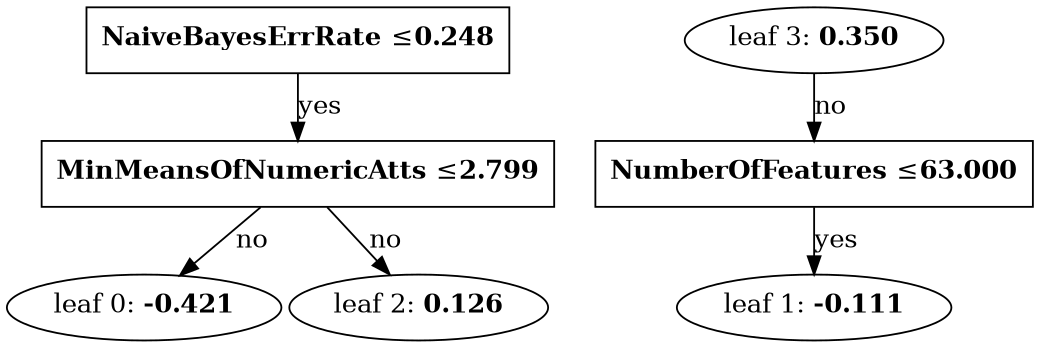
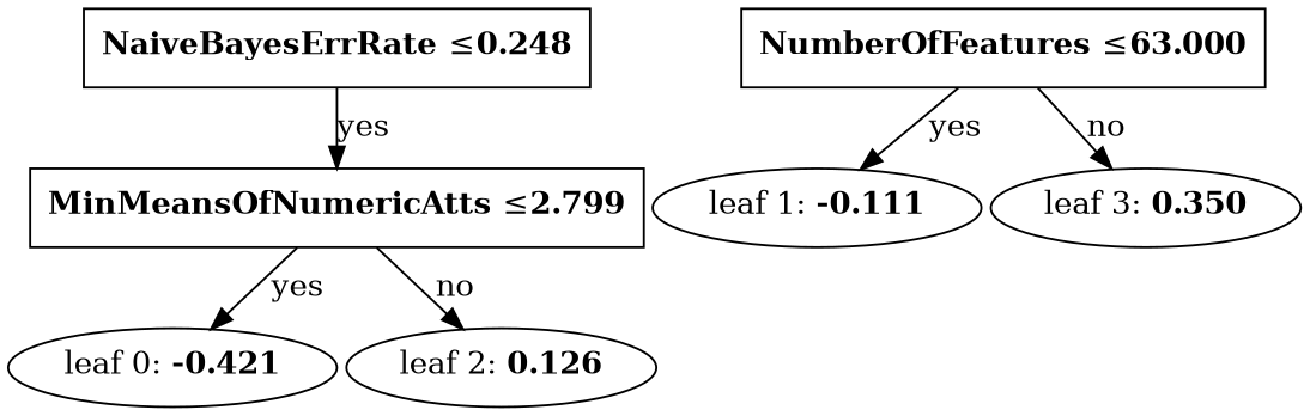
  digraph {
    fontname="DejaVu Serif"
    nodesep=0.05
    rankdir=TB
    ranksep=0.3
    node [fontname="DejaVu Serif"]
    edge [fontname="DejaVu Serif"]
    n1 [fillcolor=white label=<<B>NaiveBayesErrRate</B> &#8804;<B>0.248</B>> shape=rectangle]
    n2 [fillcolor=white label=<<B>MinMeansOfNumericAtts</B> &#8804;<B>2.799</B>> shape=rectangle]
    n3 [label=<leaf 0: <B>-0.421</B>>]
    n4 [label=<leaf 2: <B>0.126</B>>]
    n5 [fillcolor=white label=<<B>NumberOfFeatures</B> &#8804;<B>63.000</B>> shape=rectangle]
    n6 [label=<leaf 1: <B>-0.111</B>>]
    n7 [label=<leaf 3: <B>0.350</B>>]
    n1 -> n2 [label=yes]
-   n2 -> n3 [label=no]
+   n2 -> n3 [label=yes]
    n2 -> n4 [label=no]
    n5 -> n6 [label=yes]
-   n7 -> n5 [label=no]
+   n5 -> n7 [label=no]
  }
